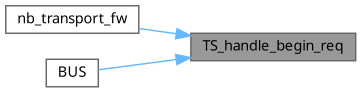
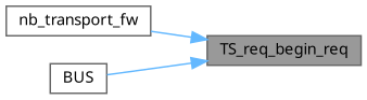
  digraph {
    fontname="Noto Sans"
    rankdir=RL
    node [color=grey40 fillcolor=white fontname="Noto Sans" fontsize=10 shape=box style=filled]
    edge [color=steelblue1 dir=back fontname="Noto Sans" fontsize=10 labelfontname=Helvetica labelfontsize=10 style=solid]
-   n1 [color=gray40 fillcolor=grey60 fontcolor=black height=0.2 label=TS_handle_begin_req width=0.4]
+   n1 [color=gray40 fillcolor=grey60 fontcolor=black height=0.2 label=TS_req_begin_req width=0.4]
    n2 [height=0.2 label=nb_transport_fw width=0.4]
    n3 [height=0.2 label=BUS width=0.4]
    n1 -> n2
    n1 -> n3
  }
